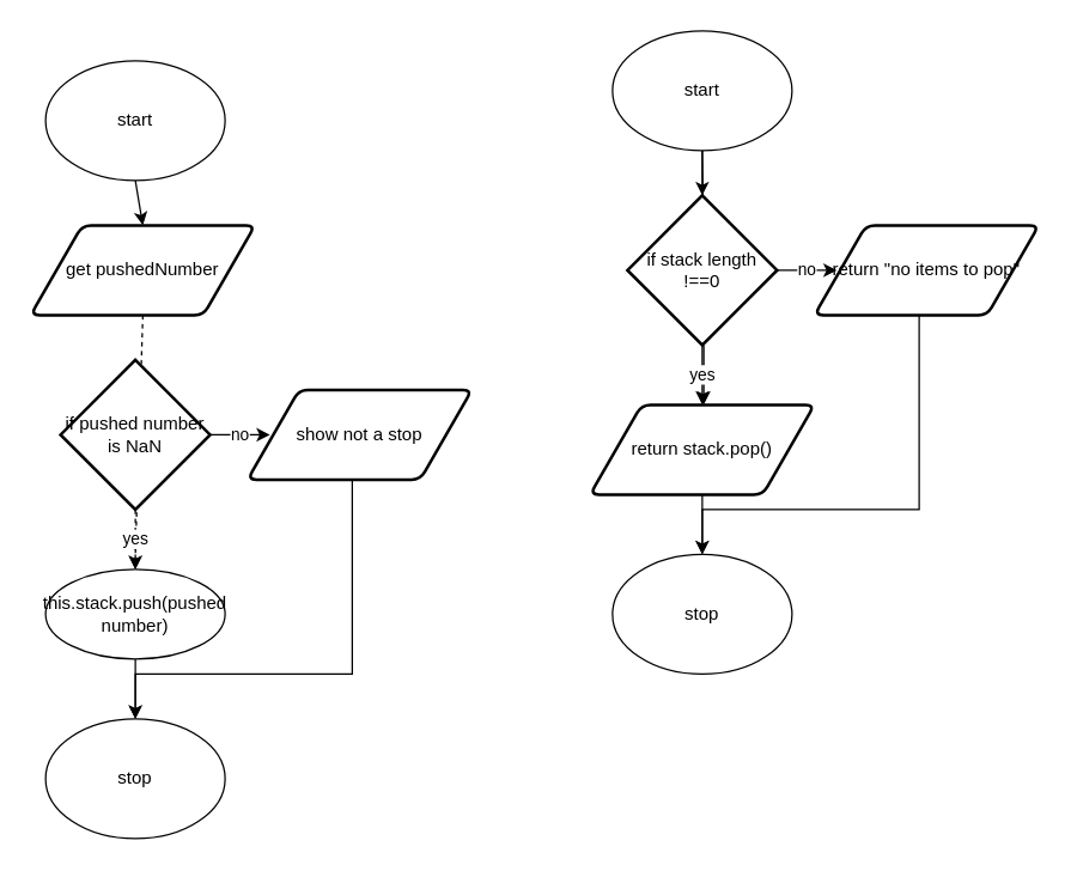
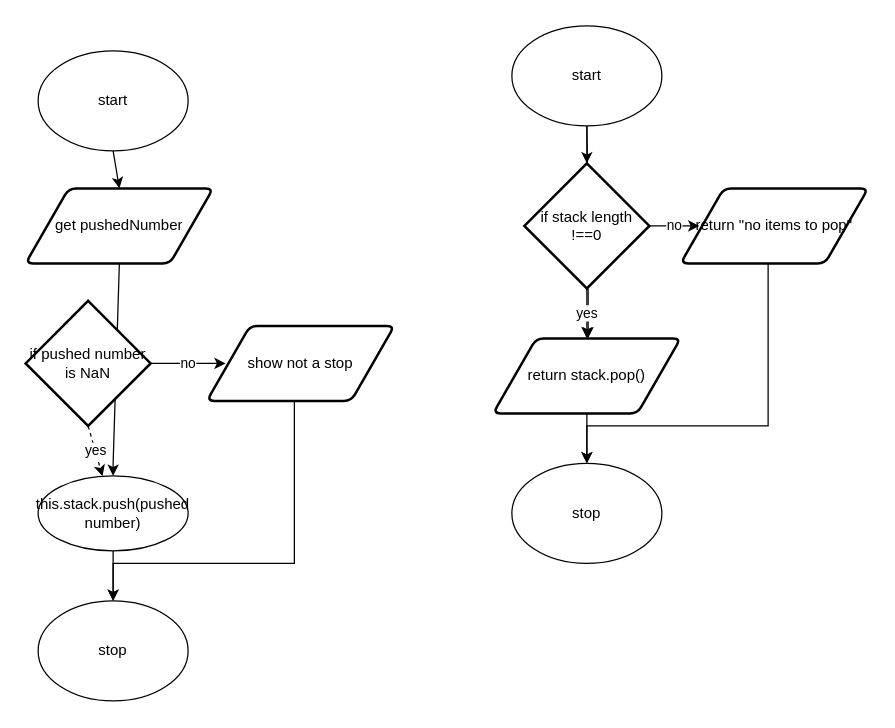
  <mxCell id="0" />
  <mxCell id="1" parent="0" />
  <mxCell id="2" style="edgeStyle=none;html=1;exitX=0.5;exitY=1;exitDx=0;exitDy=0;entryX=0.5;entryY=0;entryDx=0;entryDy=0;" parent="1" source="3" target="6" edge="1"><mxGeometry relative="1" as="geometry" /></mxCell>
  <mxCell id="3" value="start" style="ellipse;whiteSpace=wrap;html=1;" parent="1" vertex="1"><mxGeometry x="30" y="40" width="120" height="80" as="geometry" /></mxCell>
  <mxCell id="4" value="stop" style="ellipse;whiteSpace=wrap;html=1;" parent="1" vertex="1"><mxGeometry x="30" y="480" width="120" height="80" as="geometry" /></mxCell>
- <mxCell id="5" value="yes" style="edgeStyle=none;html=1;exitX=0.5;exitY=1;exitDx=0;exitDy=0;dashed=1;" parent="1" source="6" target="8" edge="1"><mxGeometry relative="1" as="geometry"><Array as="points"><mxPoint x="90" y="370" /></Array></mxGeometry></mxCell>
+ <mxCell id="5" value="yes" style="edgeStyle=none;html=1;exitX=0.5;exitY=1;exitDx=0;exitDy=0;" parent="1" source="6" target="8" edge="1"><mxGeometry relative="1" as="geometry"><Array as="points"><mxPoint x="90" y="370" /></Array></mxGeometry></mxCell>
  <mxCell id="6" value="get pushedNumber" style="shape=parallelogram;html=1;strokeWidth=2;perimeter=parallelogramPerimeter;whiteSpace=wrap;rounded=1;arcSize=12;size=0.23;" parent="1" vertex="1"><mxGeometry x="20" y="150" width="150" height="60" as="geometry" /></mxCell>
  <mxCell id="7" style="edgeStyle=none;html=1;exitX=0.5;exitY=1;exitDx=0;exitDy=0;" parent="1" source="8" target="4" edge="1"><mxGeometry relative="1" as="geometry" /></mxCell>
  <mxCell id="8" value="this.stack.push(pushed number)" style="ellipse;whiteSpace=wrap;html=1;" parent="1" vertex="1"><mxGeometry x="30" y="380" width="120" height="60" as="geometry" /></mxCell>
  <mxCell id="9" style="edgeStyle=none;html=1;exitX=0.5;exitY=1;exitDx=0;exitDy=0;entryX=0.5;entryY=0;entryDx=0;entryDy=0;" parent="1" source="11" edge="1"><mxGeometry relative="1" as="geometry"><mxPoint x="470" y="170" as="targetPoint" /></mxGeometry></mxCell>
  <mxCell id="10" style="edgeStyle=none;html=1;exitX=0.5;exitY=1;exitDx=0;exitDy=0;entryX=0.5;entryY=0;entryDx=0;entryDy=0;entryPerimeter=0;" edge="1" parent="1" source="11" target="23"><mxGeometry relative="1" as="geometry" /></mxCell>
  <mxCell id="11" value="start" style="ellipse;whiteSpace=wrap;html=1;" parent="1" vertex="1"><mxGeometry x="409" width="120" height="80" as="geometry" y="20" /></mxCell>
  <mxCell id="12" value="stop" style="ellipse;whiteSpace=wrap;html=1;" parent="1" vertex="1"><mxGeometry x="409" y="370" width="120" height="80" as="geometry" /></mxCell>
  <mxCell id="13" style="edgeStyle=none;html=1;exitX=0.5;exitY=1;exitDx=0;exitDy=0;" parent="1" edge="1"><mxGeometry relative="1" as="geometry"><mxPoint x="470" y="230" as="sourcePoint" /><mxPoint x="470" y="230" as="targetPoint" /></mxGeometry></mxCell>
  <mxCell id="14" style="edgeStyle=none;html=1;exitX=0.5;exitY=1;exitDx=0;exitDy=0;" parent="1" edge="1"><mxGeometry relative="1" as="geometry"><mxPoint x="470" y="270" as="targetPoint" /><mxPoint x="470" y="230" as="sourcePoint" /></mxGeometry></mxCell>
  <mxCell id="15" value="yes" style="edgeStyle=none;html=1;exitX=0.5;exitY=1;exitDx=0;exitDy=0;exitPerimeter=0;dashed=1;" parent="1" source="17" target="8" edge="1"><mxGeometry relative="1" as="geometry" /></mxCell>
  <mxCell id="16" value="no" style="edgeStyle=none;html=1;exitX=1;exitY=0.5;exitDx=0;exitDy=0;exitPerimeter=0;" parent="1" source="17" edge="1"><mxGeometry relative="1" as="geometry"><mxPoint x="180" y="290" as="targetPoint" /></mxGeometry></mxCell>
- <mxCell id="17" value="if pushed number is NaN" style="strokeWidth=2;html=1;shape=mxgraph.flowchart.decision;whiteSpace=wrap;" parent="1" vertex="1"><mxGeometry x="40" y="240" width="100" height="100" as="geometry" /></mxCell>
+ <mxCell id="17" value="if pushed number is NaN" style="strokeWidth=2;html=1;shape=mxgraph.flowchart.decision;whiteSpace=wrap;" parent="1" vertex="1"><mxGeometry x="20" y="240" width="100" height="100" as="geometry" /></mxCell>
  <mxCell id="18" style="edgeStyle=orthogonalEdgeStyle;shape=connector;rounded=0;html=1;exitX=0.5;exitY=1;exitDx=0;exitDy=0;entryX=0.5;entryY=0;entryDx=0;entryDy=0;labelBackgroundColor=default;fontFamily=Helvetica;fontSize=11;fontColor=default;endArrow=classic;strokeColor=default;" parent="1" target="4" edge="1"><mxGeometry relative="1" as="geometry"><mxPoint x="245" y="320" as="sourcePoint" /><Array as="points"><mxPoint x="235" y="450" /><mxPoint x="90" y="450" /></Array></mxGeometry></mxCell>
  <mxCell id="19" value="show not a stop" style="shape=parallelogram;html=1;strokeWidth=2;perimeter=parallelogramPerimeter;whiteSpace=wrap;rounded=1;arcSize=12;size=0.23;" parent="1" vertex="1"><mxGeometry x="165" y="260" width="150" height="60" as="geometry" /></mxCell>
  <mxCell id="20" style="edgeStyle=none;html=1;exitX=0.5;exitY=1;exitDx=0;exitDy=0;" edge="1" parent="1"><mxGeometry relative="1" as="geometry"><mxPoint x="469" y="370" as="targetPoint" /><mxPoint x="469" y="330" as="sourcePoint" /></mxGeometry></mxCell>
  <mxCell id="21" value="yes" style="edgeStyle=none;html=1;exitX=0.5;exitY=1;exitDx=0;exitDy=0;exitPerimeter=0;" edge="1" parent="1" source="23"><mxGeometry relative="1" as="geometry"><mxPoint x="469" y="270" as="targetPoint" /></mxGeometry></mxCell>
  <mxCell id="22" value="no" style="edgeStyle=none;html=1;exitX=1;exitY=0.5;exitDx=0;exitDy=0;exitPerimeter=0;" edge="1" parent="1" source="23"><mxGeometry relative="1" as="geometry"><mxPoint x="559" y="180" as="targetPoint" /></mxGeometry></mxCell>
  <mxCell id="23" value="if stack length !==0" style="strokeWidth=2;html=1;shape=mxgraph.flowchart.decision;whiteSpace=wrap;" vertex="1" parent="1"><mxGeometry x="419" y="130" width="100" height="100" as="geometry" /></mxCell>
  <mxCell id="24" style="edgeStyle=orthogonalEdgeStyle;shape=connector;rounded=0;html=1;exitX=0.5;exitY=1;exitDx=0;exitDy=0;entryX=0.5;entryY=0;entryDx=0;entryDy=0;labelBackgroundColor=default;fontFamily=Helvetica;fontSize=11;fontColor=default;endArrow=classic;strokeColor=default;" edge="1" parent="1"><mxGeometry relative="1" as="geometry"><mxPoint x="624" y="210" as="sourcePoint" /><Array as="points"><mxPoint x="614" y="340" /><mxPoint x="469" y="340" /></Array><mxPoint x="469" y="370" as="targetPoint" /></mxGeometry></mxCell>
  <mxCell id="25" value="return &quot;no items to pop&quot;" style="shape=parallelogram;html=1;strokeWidth=2;perimeter=parallelogramPerimeter;whiteSpace=wrap;rounded=1;arcSize=12;size=0.23;" vertex="1" parent="1"><mxGeometry x="544" y="150" width="150" height="60" as="geometry" /></mxCell>
  <mxCell id="26" value="return stack.pop()" style="shape=parallelogram;html=1;strokeWidth=2;perimeter=parallelogramPerimeter;whiteSpace=wrap;rounded=1;arcSize=12;size=0.23;" vertex="1" parent="1"><mxGeometry x="394" y="270" width="150" height="60" as="geometry" /></mxCell>
